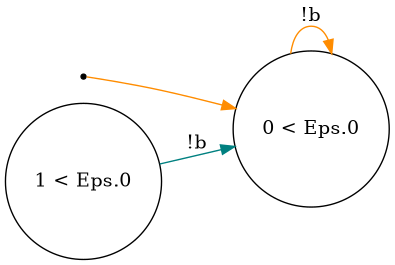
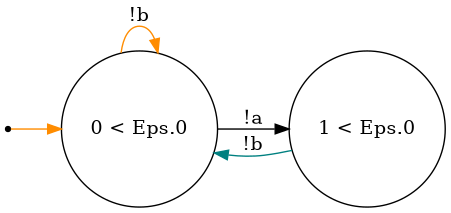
  digraph {
    rankdir=LR
    node [shape=circle]
    edge [color=darkorange]
    ENTRY [shape=point]
    n2 [label="0 < Eps.0\n"]
    n3 [label="1 < Eps.0\n"]
    ENTRY -> n2
    n2 -> n2 [label="!b"]
+   n2 -> n3 [color=black label="!a"]
    n3 -> n2 [color=teal label="!b"]
  }
